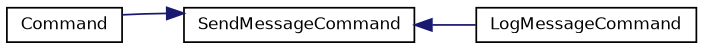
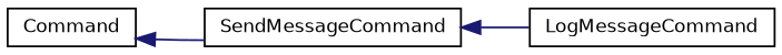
  digraph {
    rankdir=LR
    node [color=black fillcolor=white fontname=Helvetica fontsize=10 shape=record style=filled]
    edge [color=midnightblue dir=back fontname=Helvetica fontsize=10 labelfontname=Helvetica labelfontsize=10 style=solid]
    n1 [height=0.2 label=Command width=0.4]
    n2 [height=0.2 label=SendMessageCommand width=0.4]
    n3 [height=0.2 label=LogMessageCommand width=0.4]
-   n2 -> n1
+   n1 -> n2
    n2 -> n3
  }
